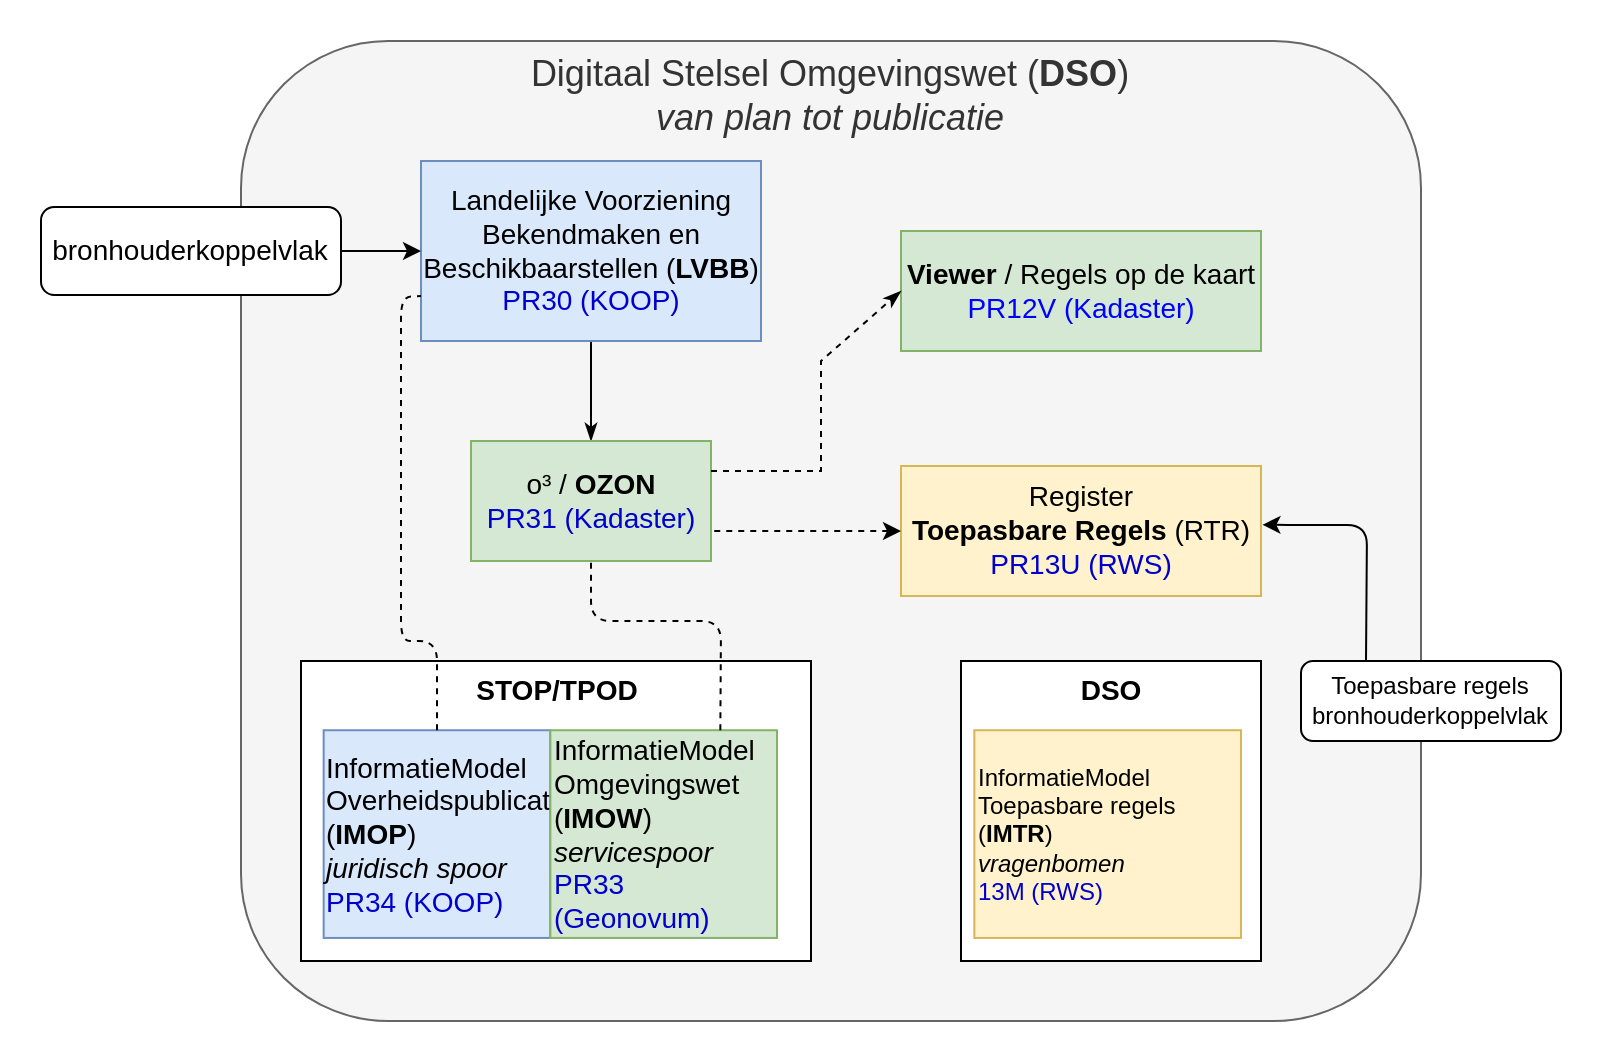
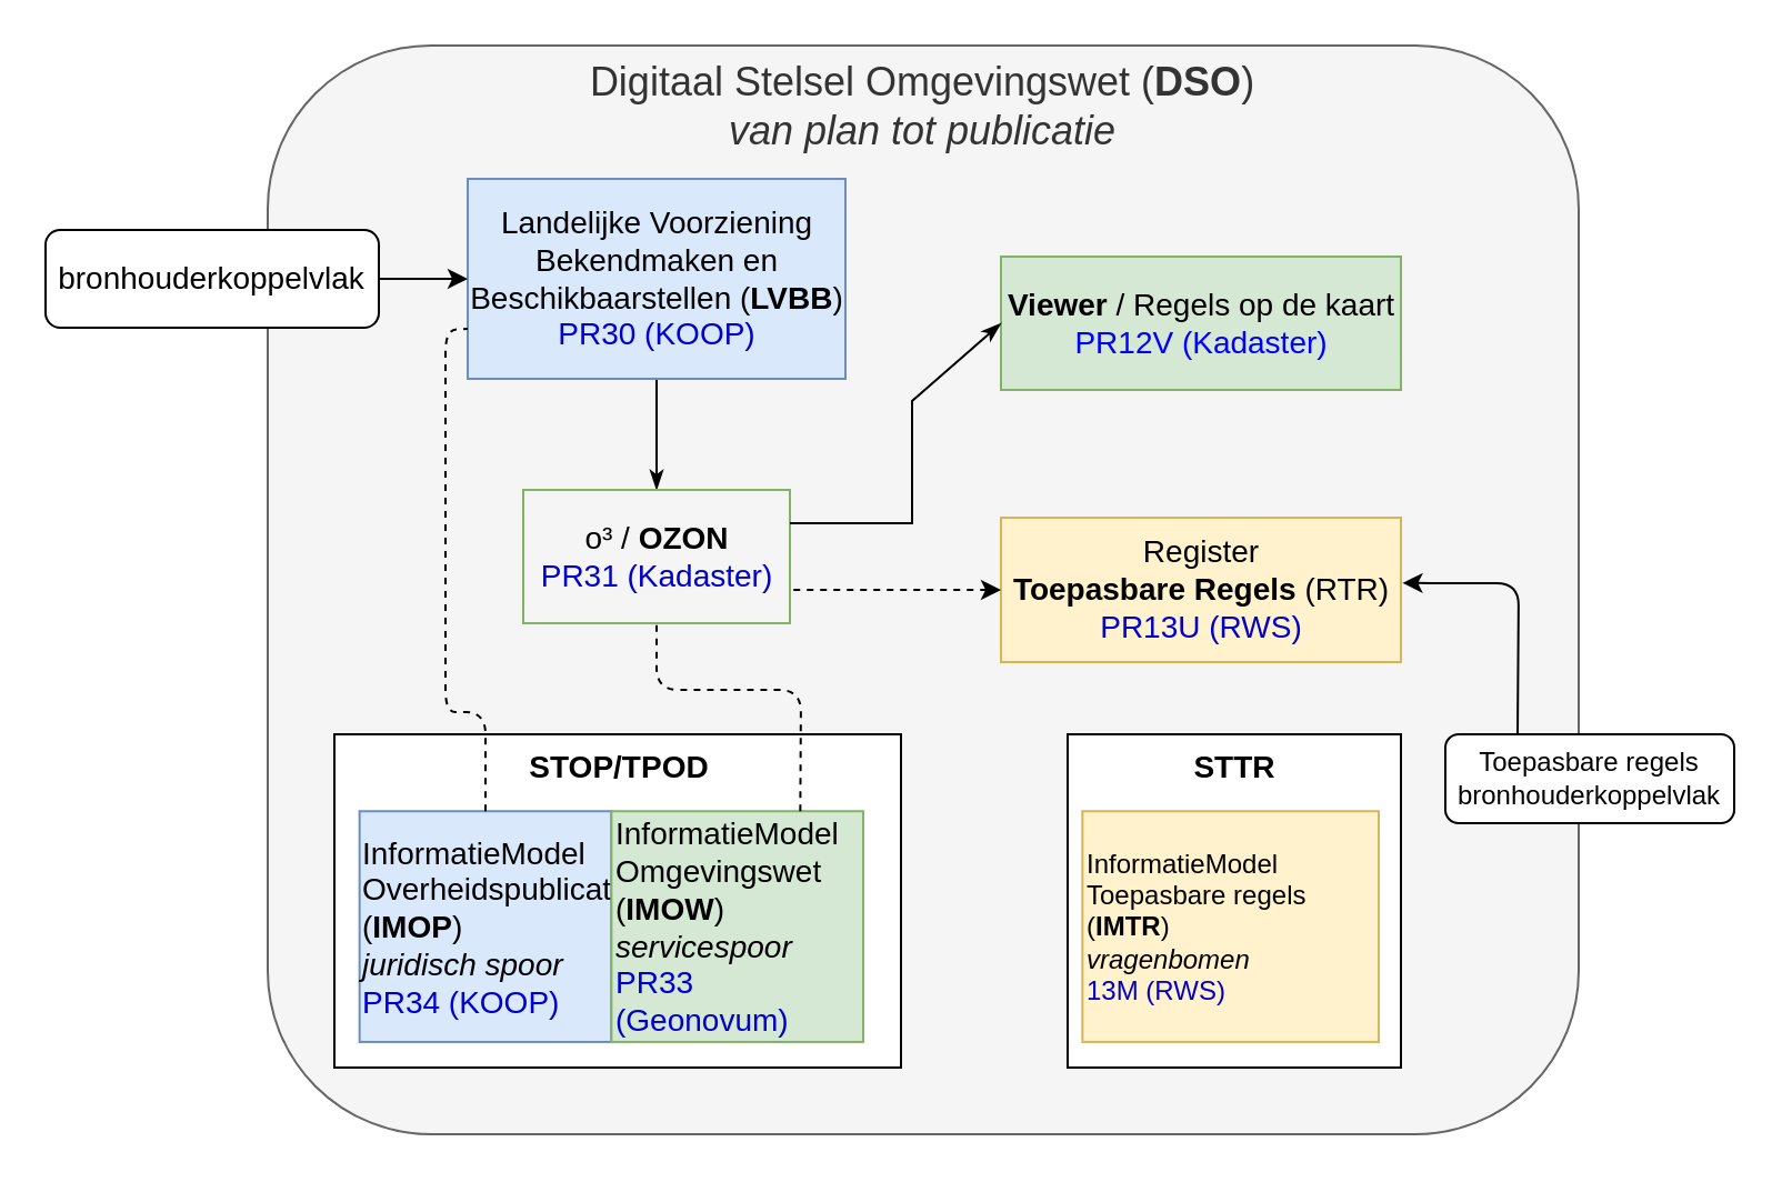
  <mxCell id="0" />
  <mxCell id="1" parent="0" />
  <mxCell id="2" value="&lt;font style=&quot;font-size: 18px&quot;&gt;Digitaal Stelsel Omgevingswet (&lt;b&gt;DSO&lt;/b&gt;)&lt;br&gt;&lt;i&gt;van plan tot publicatie&lt;/i&gt;&lt;br&gt;&lt;/font&gt;" style="rounded=1;whiteSpace=wrap;html=1;verticalAlign=top;fillColor=#f5f5f5;strokeColor=#666666;fontColor=#333333;" vertex="1" parent="1"><mxGeometry x="120" y="20" width="590" height="490" as="geometry" /></mxCell>
  <mxCell id="3" value="" style="edgeStyle=none;rounded=0;orthogonalLoop=1;jettySize=auto;html=1;endArrow=classicThin;endFill=1;" edge="1" parent="1" source="4" target="5"><mxGeometry relative="1" as="geometry" /></mxCell>
  <mxCell id="4" value="&lt;font style=&quot;font-size: 14px&quot;&gt;Landelijke Voorziening &lt;br&gt;Bekendmaken en &lt;br&gt;Beschikbaarstellen (&lt;b&gt;LVBB&lt;/b&gt;)&lt;br&gt;&lt;font color=&quot;#0000cc&quot; style=&quot;font-size: 14px&quot;&gt;PR30 (KOOP)&lt;/font&gt;&lt;br&gt;&lt;/font&gt;" style="html=1;fillColor=#dae8fc;strokeColor=#6c8ebf;" vertex="1" parent="1"><mxGeometry x="210" y="80" width="170" height="90" as="geometry" /></mxCell>
- <mxCell id="5" value="&lt;font style=&quot;font-size: 14px&quot;&gt;o³ / &lt;b&gt;OZON&lt;/b&gt;&lt;br&gt;&lt;font color=&quot;#0000cc&quot; style=&quot;font-size: 14px&quot;&gt;PR31 (Kadaster)&lt;/font&gt;&lt;br&gt;&lt;/font&gt;" style="html=1;fillColor=#d5e8d4;strokeColor=#82b366;" vertex="1" parent="1"><mxGeometry x="235" y="220" width="120" height="60" as="geometry" /></mxCell>
+ <mxCell id="5" value="&lt;font style=&quot;font-size: 14px&quot;&gt;o³ / &lt;b&gt;OZON&lt;/b&gt;&lt;br&gt;&lt;font color=&quot;#0000cc&quot; style=&quot;font-size: 14px&quot;&gt;PR31 (Kadaster)&lt;/font&gt;&lt;br&gt;&lt;/font&gt;" style="html=1;fillColor=#f5f5f5;strokeColor=#82b366;" vertex="1" parent="1"><mxGeometry x="235" y="220" width="120" height="60" as="geometry" /></mxCell>
  <mxCell id="6" value="&lt;font style=&quot;font-size: 14px&quot;&gt;Register&lt;br&gt;&lt;b&gt;Toepasbare Regels&lt;/b&gt; (RTR)&lt;br&gt;&lt;font color=&quot;#0000cc&quot; style=&quot;font-size: 14px&quot;&gt;PR13U (RWS)&lt;/font&gt;&lt;br&gt;&lt;/font&gt;" style="html=1;fillColor=#fff2cc;strokeColor=#d6b656;" vertex="1" parent="1"><mxGeometry x="450" y="232.5" width="180" height="65" as="geometry" /></mxCell>
  <mxCell id="7" value="" style="edgeStyle=none;rounded=0;orthogonalLoop=1;jettySize=auto;html=1;endArrow=none;endFill=0;exitX=0;exitY=0.5;exitDx=0;exitDy=0;entryX=1;entryY=0.75;entryDx=0;entryDy=0;startArrow=classic;startFill=1;dashed=1;" edge="1" parent="1" source="6" target="5"><mxGeometry relative="1" as="geometry"><mxPoint x="240" y="140" as="sourcePoint" /><mxPoint x="240" y="220" as="targetPoint" /><Array as="points" /></mxGeometry></mxCell>
  <mxCell id="8" value="&lt;font style=&quot;font-size: 14px&quot;&gt;&lt;b&gt;Viewer &lt;/b&gt;/ Regels op de kaart&lt;br&gt;&lt;font color=&quot;#0000ff&quot; style=&quot;font-size: 14px&quot;&gt;PR12V (Kadaster)&lt;/font&gt;&lt;br&gt;&lt;/font&gt;" style="html=1;fillColor=#d5e8d4;strokeColor=#82b366;" vertex="1" parent="1"><mxGeometry x="450" y="115" width="180" height="60" as="geometry" /></mxCell>
- <mxCell id="9" value="" style="endArrow=classicThin;html=1;exitX=1;exitY=0.25;exitDx=0;exitDy=0;entryX=0;entryY=0.5;entryDx=0;entryDy=0;rounded=0;endFill=1;dashed=1;" edge="1" parent="1" source="5" target="8"><mxGeometry width="50" height="50" relative="1" as="geometry"><mxPoint x="315" y="180" as="sourcePoint" /><mxPoint x="365" y="130" as="targetPoint" /><Array as="points"><mxPoint x="410" y="235" /><mxPoint x="410" y="180" /></Array></mxGeometry></mxCell>
+ <mxCell id="9" value="" style="endArrow=classicThin;html=1;exitX=1;exitY=0.25;exitDx=0;exitDy=0;entryX=0;entryY=0.5;entryDx=0;entryDy=0;rounded=0;endFill=1;" edge="1" parent="1" source="5" target="8"><mxGeometry width="50" height="50" relative="1" as="geometry"><mxPoint x="315" y="180" as="sourcePoint" /><mxPoint x="365" y="130" as="targetPoint" /><Array as="points"><mxPoint x="410" y="235" /><mxPoint x="410" y="180" /></Array></mxGeometry></mxCell>
  <mxCell id="10" value="" style="group" vertex="1" connectable="0" parent="1"><mxGeometry x="150" y="330" width="255" height="150" as="geometry" /></mxCell>
  <mxCell id="11" value="&lt;font style=&quot;font-size: 14px&quot;&gt;&lt;b&gt;STOP/TPOD&lt;/b&gt;&lt;/font&gt;" style="html=1;align=center;verticalAlign=top;" vertex="1" parent="10"><mxGeometry width="255" height="150" as="geometry" /></mxCell>
  <mxCell id="12" value="&lt;font style=&quot;font-size: 14px;&quot;&gt;InformatieModel Overheidspublicaties (&lt;b style=&quot;font-size: 14px;&quot;&gt;IMOP&lt;/b&gt;)&lt;br style=&quot;font-size: 14px;&quot;&gt;&lt;i style=&quot;font-size: 14px;&quot;&gt;juridisch spoor&lt;/i&gt;&lt;br style=&quot;font-size: 14px;&quot;&gt;&lt;font color=&quot;#0000cc&quot; style=&quot;font-size: 14px;&quot;&gt;PR34 (KOOP)&lt;/font&gt;&lt;/font&gt;" style="rounded=0;whiteSpace=wrap;html=1;align=left;fillColor=#dae8fc;strokeColor=#6c8ebf;fontSize=14;" vertex="1" parent="10"><mxGeometry x="11.333" y="34.615" width="113.333" height="103.846" as="geometry" /></mxCell>
  <mxCell id="13" value="&lt;font style=&quot;font-size: 14px;&quot;&gt;InformatieModel Omgevingswet (&lt;b style=&quot;font-size: 14px;&quot;&gt;IMOW&lt;/b&gt;)&lt;br style=&quot;font-size: 14px;&quot;&gt;&lt;i style=&quot;font-size: 14px;&quot;&gt;servicespoor&lt;/i&gt;&lt;br style=&quot;font-size: 14px;&quot;&gt;&lt;font color=&quot;#0000cc&quot; style=&quot;font-size: 14px;&quot;&gt;PR33 (Geonovum)&lt;/font&gt;&lt;/font&gt;" style="rounded=0;whiteSpace=wrap;html=1;align=left;fillColor=#d5e8d4;strokeColor=#82b366;fontSize=14;" vertex="1" parent="10"><mxGeometry x="124.667" y="34.615" width="113.333" height="103.846" as="geometry" /></mxCell>
  <mxCell id="14" value="" style="group" vertex="1" connectable="0" parent="1"><mxGeometry x="480" y="330" width="150" height="150" as="geometry" /></mxCell>
- <mxCell id="15" value="&lt;font style=&quot;font-size: 14px&quot;&gt;&lt;b&gt;DSO&lt;/b&gt;&lt;/font&gt;" style="html=1;align=center;verticalAlign=top;" vertex="1" parent="14"><mxGeometry width="150" height="150" as="geometry" /></mxCell>
+ <mxCell id="15" value="&lt;font style=&quot;font-size: 14px&quot;&gt;&lt;b&gt;STTR&lt;/b&gt;&lt;/font&gt;" style="html=1;align=center;verticalAlign=top;" vertex="1" parent="14"><mxGeometry width="150" height="150" as="geometry" /></mxCell>
  <mxCell id="16" value="&lt;font style=&quot;font-size: 12px&quot;&gt;InformatieModel Toepasbare regels (&lt;b&gt;IMTR&lt;/b&gt;)&lt;br&gt;&lt;i&gt;vragenbomen&lt;/i&gt;&lt;br&gt;&lt;font color=&quot;#0000cc&quot; style=&quot;font-size: 12px&quot;&gt;13M (RWS)&lt;/font&gt;&lt;/font&gt;" style="rounded=0;whiteSpace=wrap;html=1;align=left;fillColor=#fff2cc;strokeColor=#d6b656;" vertex="1" parent="14"><mxGeometry x="6.667" y="34.615" width="133.333" height="103.846" as="geometry" /></mxCell>
  <mxCell id="17" value="&lt;font style=&quot;font-size: 14px&quot;&gt;bronhouderkoppelvlak&lt;/font&gt;" style="rounded=1;whiteSpace=wrap;html=1;" vertex="1" parent="1"><mxGeometry x="20" y="103" width="150" height="44" as="geometry" /></mxCell>
  <mxCell id="18" value="&lt;font style=&quot;font-size: 12px&quot;&gt;Toepasbare regels bronhouderkoppelvlak&lt;/font&gt;" style="rounded=1;whiteSpace=wrap;html=1;" vertex="1" parent="1"><mxGeometry x="650" y="330" width="130" height="40" as="geometry" /></mxCell>
  <mxCell id="19" value="" style="endArrow=classic;html=1;fontSize=14;exitX=0.25;exitY=0;exitDx=0;exitDy=0;entryX=1.004;entryY=0.452;entryDx=0;entryDy=0;entryPerimeter=0;" edge="1" parent="1" source="18" target="6"><mxGeometry width="50" height="50" relative="1" as="geometry"><mxPoint x="690" y="290" as="sourcePoint" /><mxPoint x="740" y="240" as="targetPoint" /><Array as="points"><mxPoint x="683" y="262" /><mxPoint x="650" y="262" /></Array></mxGeometry></mxCell>
  <mxCell id="20" value="" style="endArrow=none;dashed=1;html=1;exitX=0.75;exitY=0;exitDx=0;exitDy=0;entryX=0.5;entryY=1;entryDx=0;entryDy=0;" edge="1" parent="1" source="13" target="5"><mxGeometry width="50" height="50" relative="1" as="geometry"><mxPoint x="245" y="400" as="sourcePoint" /><mxPoint x="295" y="350" as="targetPoint" /><Array as="points"><mxPoint x="360" y="310" /><mxPoint x="295" y="310" /></Array></mxGeometry></mxCell>
  <mxCell id="21" value="" style="endArrow=none;dashed=1;html=1;fontSize=14;exitX=0.5;exitY=0;exitDx=0;exitDy=0;entryX=0;entryY=0.75;entryDx=0;entryDy=0;" edge="1" parent="1" source="12" target="4"><mxGeometry width="50" height="50" relative="1" as="geometry"><mxPoint x="150" y="310" as="sourcePoint" /><mxPoint x="200" y="260" as="targetPoint" /><Array as="points"><mxPoint x="218" y="320" /><mxPoint x="200" y="320" /><mxPoint x="200" y="148" /></Array></mxGeometry></mxCell>
  <mxCell id="22" value="" style="endArrow=classic;html=1;fontSize=14;exitX=1;exitY=0.5;exitDx=0;exitDy=0;entryX=0;entryY=0.5;entryDx=0;entryDy=0;" edge="1" parent="1" source="17" target="4"><mxGeometry width="50" height="50" relative="1" as="geometry"><mxPoint x="120" y="340" as="sourcePoint" /><mxPoint x="170" y="290" as="targetPoint" /></mxGeometry></mxCell>
